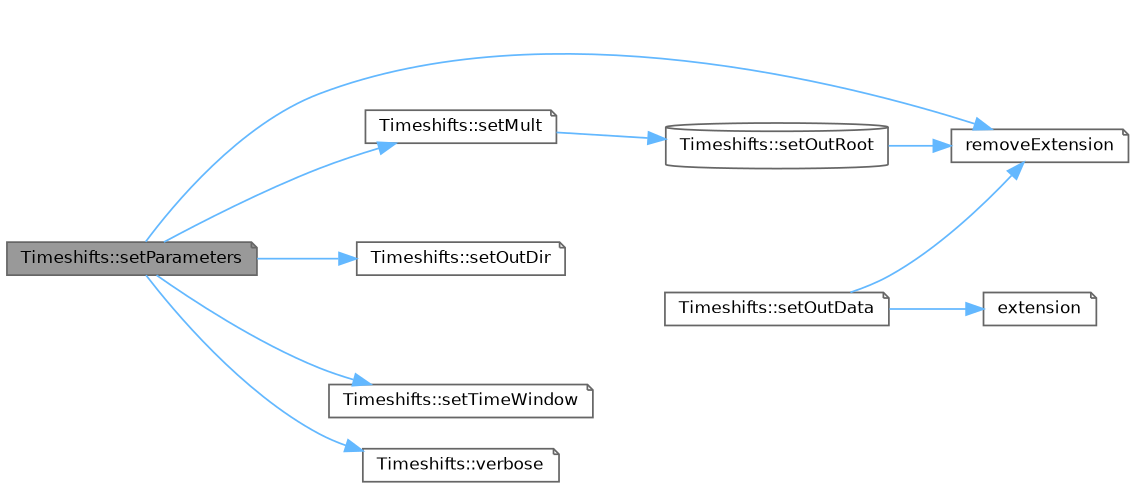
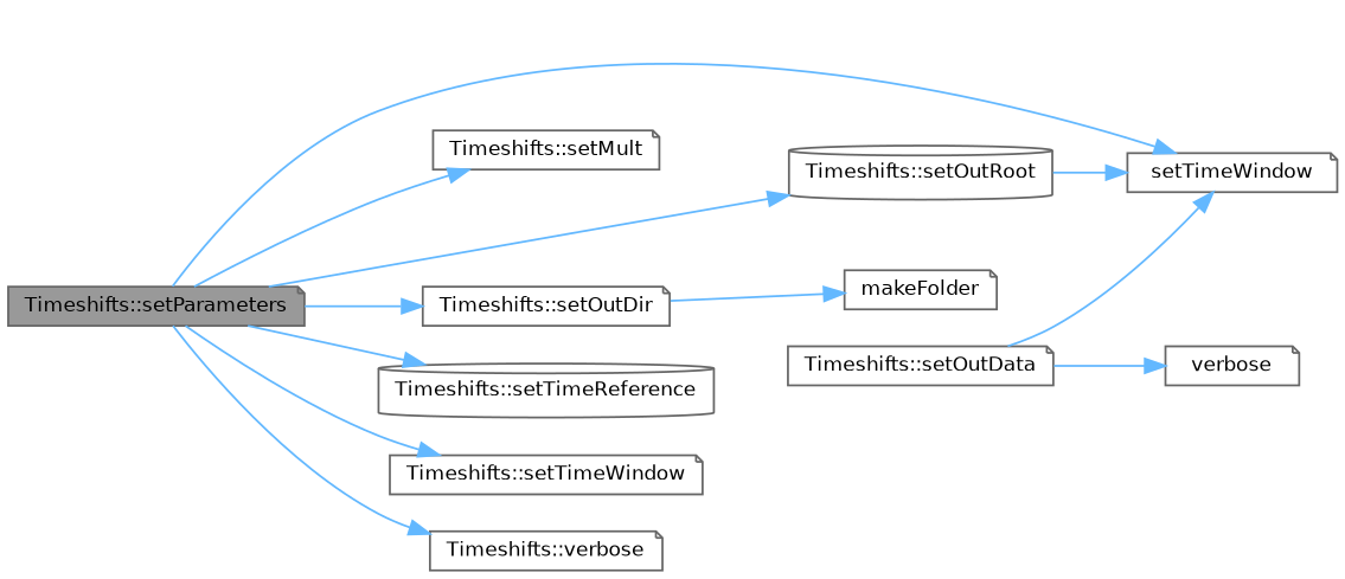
  digraph {
    rankdir=LR
    node [color=grey40 fillcolor=white fontname=Helvetica fontsize=10 shape=note style=filled]
    edge [color=steelblue1 fontname=Helvetica fontsize=10 labelfontname=Helvetica labelfontsize=10 style=solid]
    n1 [color=gray40 fillcolor=grey60 fontcolor=black height=0.2 label="Timeshifts::setParameters" width=0.4]
-   n2 [height=0.2 label=removeExtension width=0.4]
+   n2 [height=0.2 label=setTimeWindow width=0.4]
    n3 [height=0.2 label="Timeshifts::setMult" width=0.4]
    n4 [height=0.2 label="Timeshifts::setOutDir" width=0.4]
    n5 [height=0.2 label="Timeshifts::setOutRoot" shape=cylinder width=0.4]
+   n6 [height=0.2 label="Timeshifts::setTimeReference" shape=cylinder width=0.4]
    n7 [height=0.2 label="Timeshifts::setTimeWindow" width=0.4]
    n8 [height=0.2 label="Timeshifts::verbose" width=0.4]
    n9 [height=0.2 label="Timeshifts::setOutData" width=0.4]
-   n10 [height=0.2 label=extension width=0.4]
+   n10 [height=0.2 label=verbose width=0.4]
+   n11 [height=0.2 label=makeFolder width=0.4]
    n1 -> n2
    n1 -> n3
    n1 -> n4
-   n3 -> n5
+   n1 -> n5
+   n1 -> n6
    n1 -> n7
    n1 -> n8
+   n4 -> n11
    n5 -> n2
    n9 -> n2
    n9 -> n10
  }
